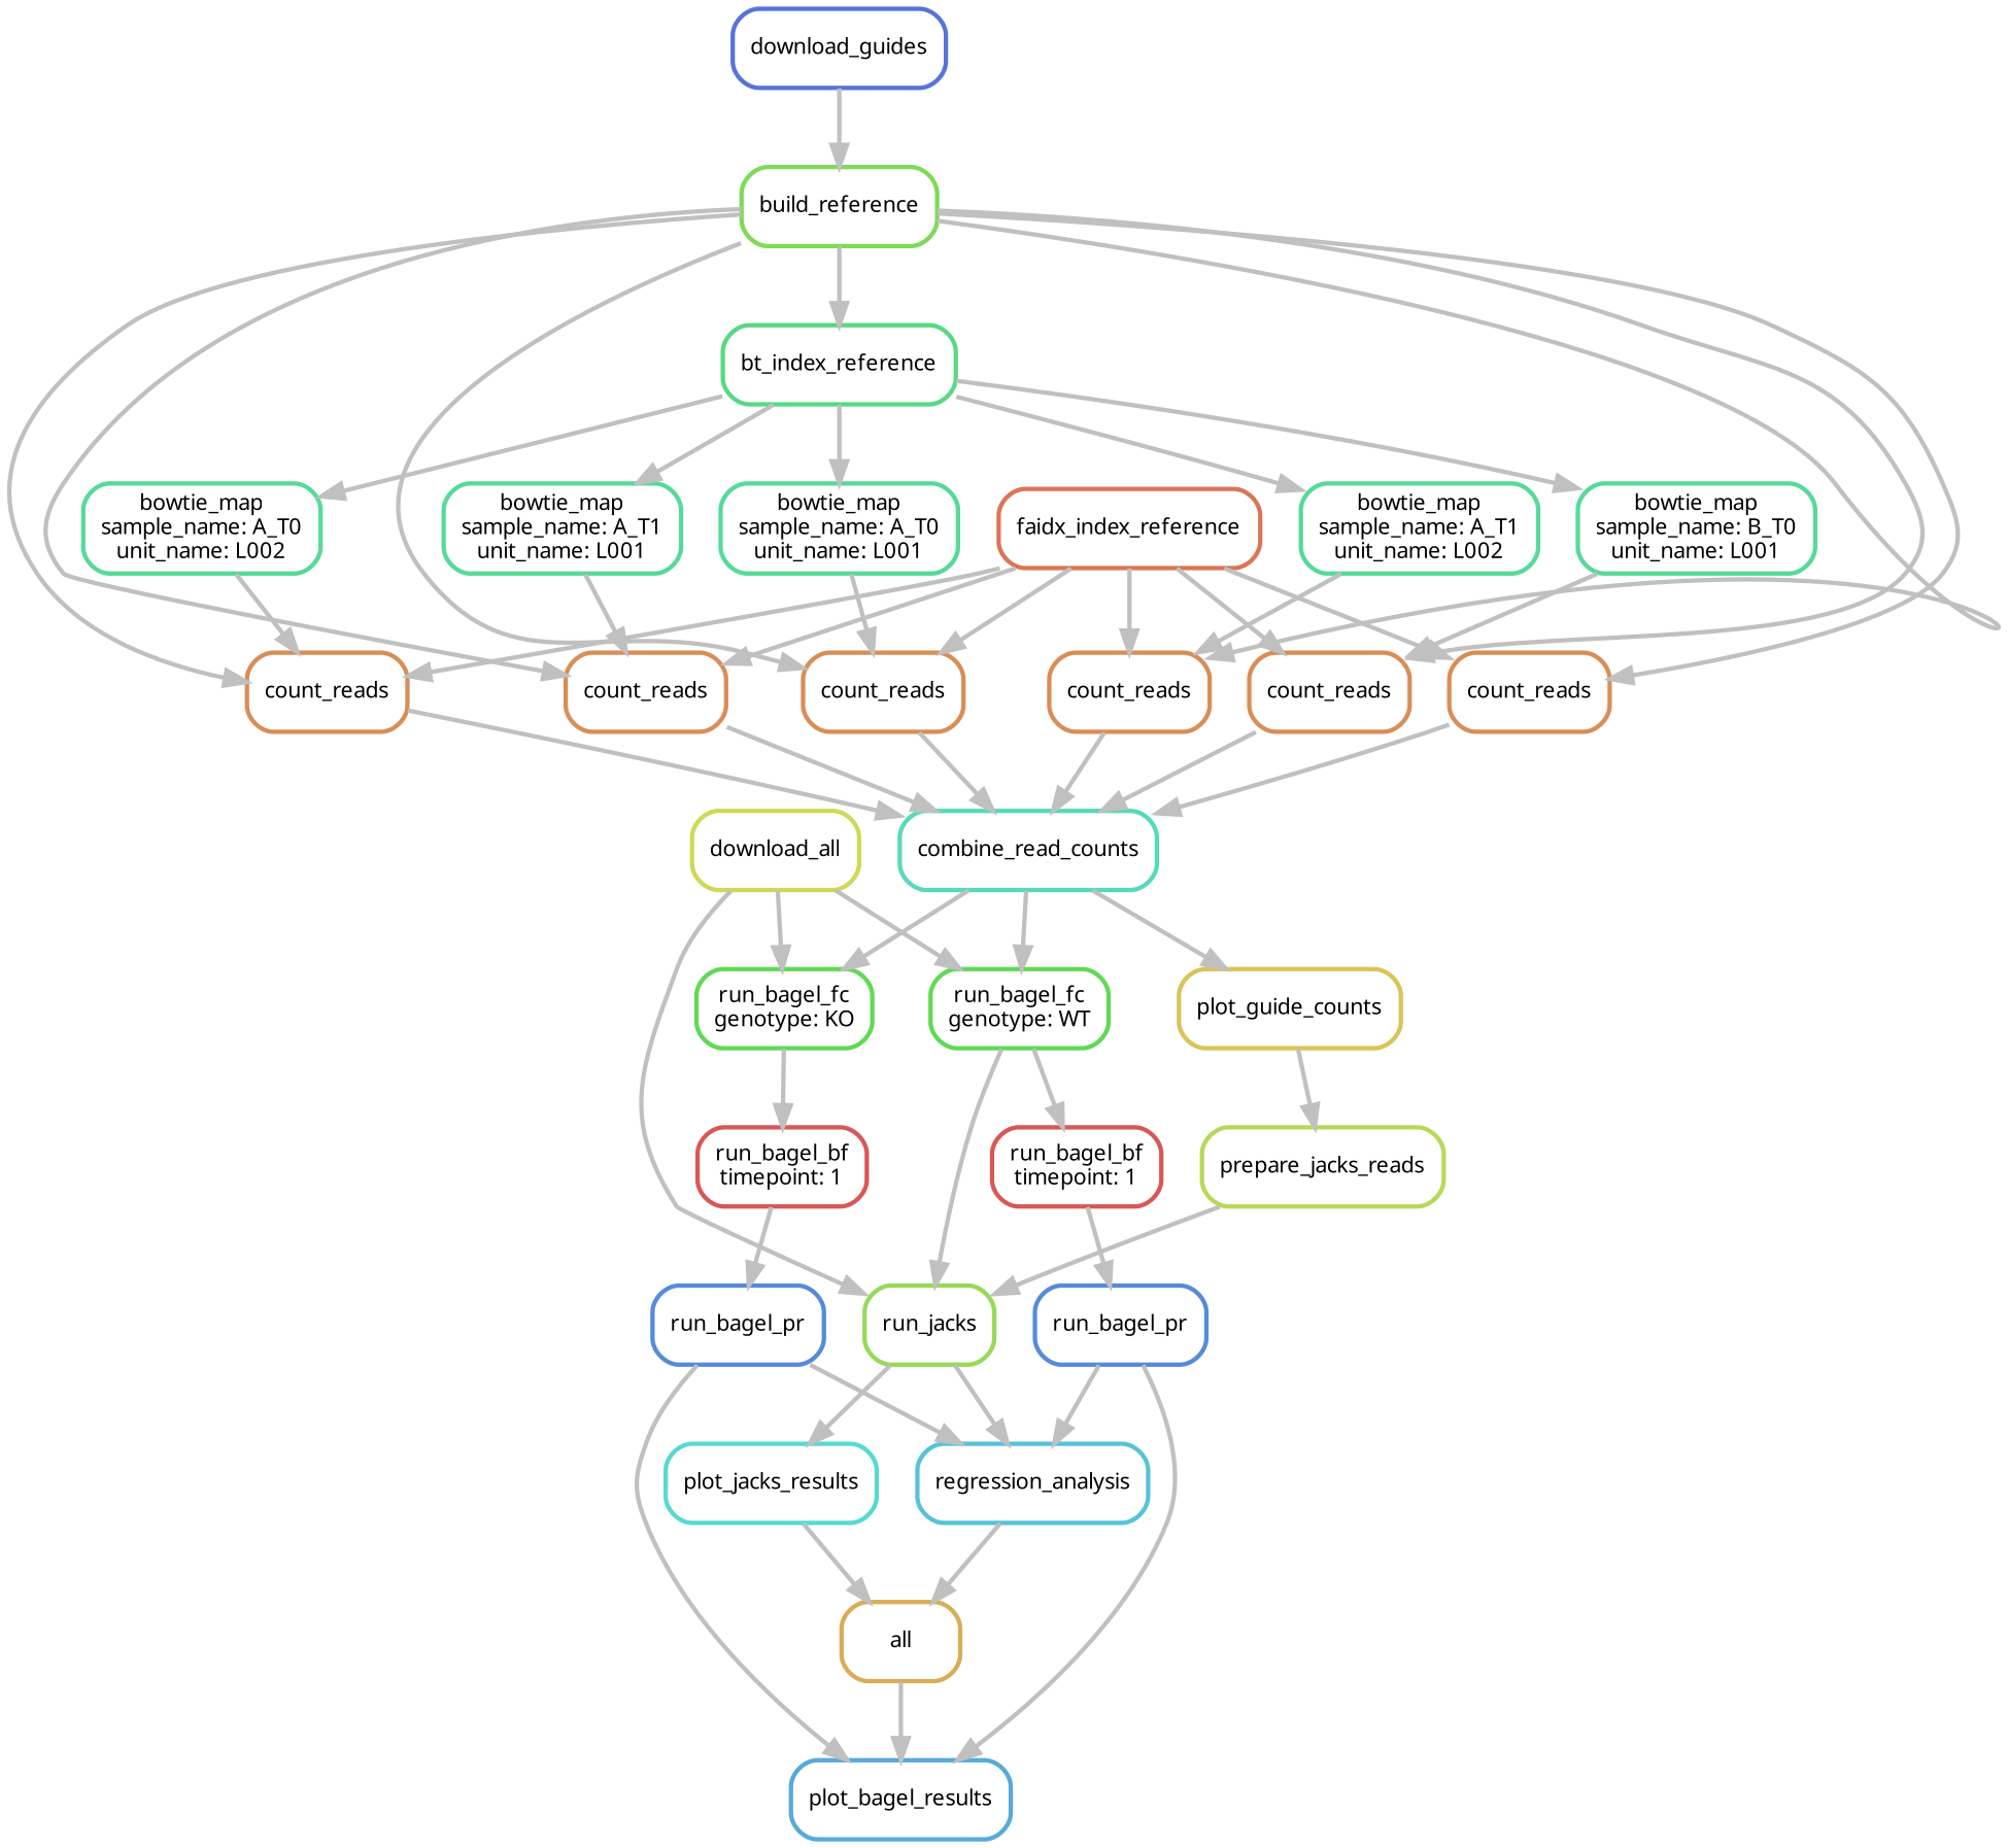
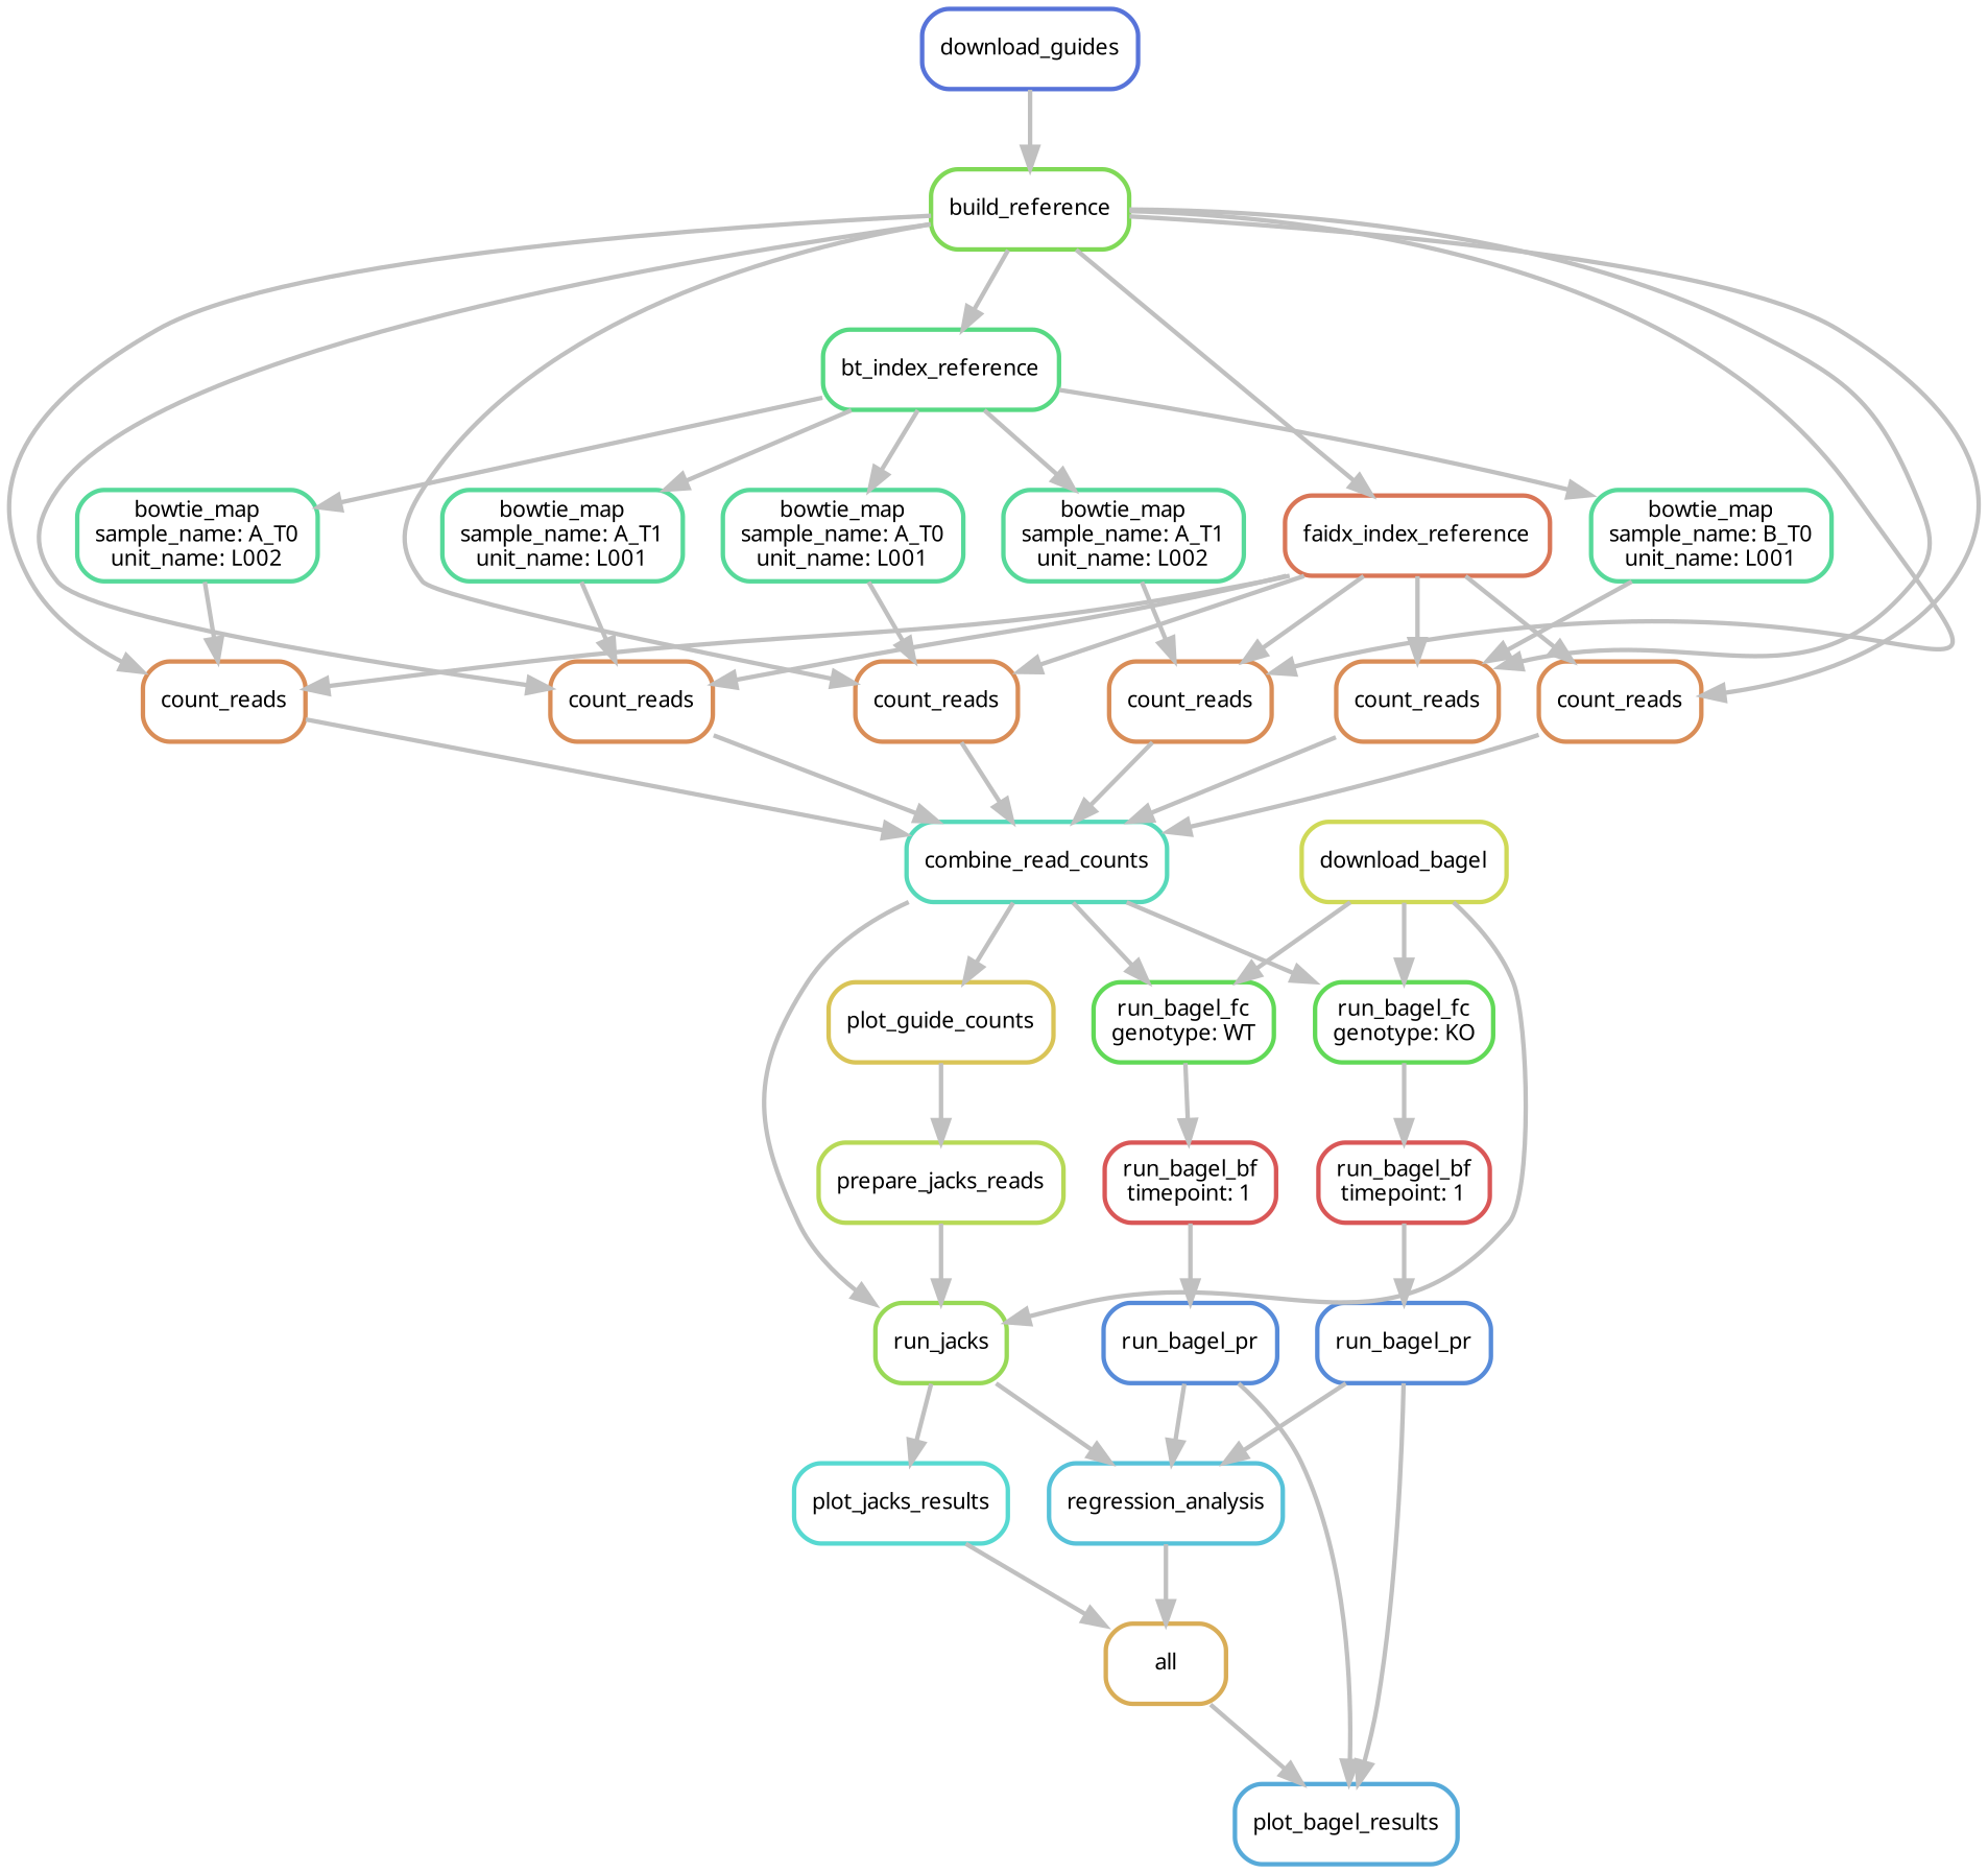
  digraph {
    bgcolor=white
    node [color="0.07 0.6 0.85" fontname=sans fontsize=10 penwidth=2 shape=box style=rounded]
    edge [color=grey penwidth=2]
    n1 [color="0.11 0.6 0.85" label=all]
    n2 [color="0.56 0.6 0.85" label=plot_bagel_results]
    n3 [color="0.60 0.6 0.85" label=run_bagel_pr]
    n4 [color="0.53 0.6 0.85" label=regression_analysis]
    n5 [color="0.00 0.6 0.85" label="run_bagel_bf\ntimepoint: 1"]
    n6 [color="0.32 0.6 0.85" label="run_bagel_fc\ngenotype: WT"]
    n7 [color="0.46 0.6 0.85" label=combine_read_counts]
    n8 [color="0.32 0.6 0.85" label="run_bagel_fc\ngenotype: KO"]
    n9 [color="0.25 0.6 0.85" label=run_jacks]
    n10 [color="0.14 0.6 0.85" label=plot_guide_counts]
    n11 [color="0.00 0.6 0.85" label="run_bagel_bf\ntimepoint: 1"]
    n12 [color="0.49 0.6 0.85" label=plot_jacks_results]
    n13 [color="0.21 0.6 0.85" label=prepare_jacks_reads]
    n14 [label=count_reads]
    n15 [color="0.42 0.6 0.85" label="bowtie_map\nsample_name: A_T0\nunit_name: L001"]
    n16 [color="0.39 0.6 0.85" label=bt_index_reference]
    n17 [color="0.42 0.6 0.85" label="bowtie_map\nsample_name: A_T0\nunit_name: L002"]
    n18 [color="0.42 0.6 0.85" label="bowtie_map\nsample_name: A_T1\nunit_name: L001"]
    n19 [color="0.42 0.6 0.85" label="bowtie_map\nsample_name: A_T1\nunit_name: L002"]
    n20 [color="0.42 0.6 0.85" label="bowtie_map\nsample_name: B_T0\nunit_name: L001"]
    n21 [label=count_reads]
    n22 [label=count_reads]
    n23 [label=count_reads]
    n24 [label=count_reads]
    n25 [color="0.28 0.6 0.85" label=build_reference]
    n26 [color="0.04 0.6 0.85" label=faidx_index_reference]
    n27 [label=count_reads]
    n28 [color="0.63 0.6 0.85" label=download_guides]
-   n29 [color="0.18 0.6 0.85" label=download_all]
+   n29 [color="0.18 0.6 0.85" label=download_bagel]
    n30 [color="0.60 0.6 0.85" label=run_bagel_pr]
    n1 -> n2
    n3 -> n2
    n3 -> n4
    n4 -> n1
    n5 -> n3
    n6 -> n5
    n7 -> n6
    n7 -> n8
-   n6 -> n9
+   n7 -> n9
    n7 -> n10
    n8 -> n11
    n9 -> n4
    n9 -> n12
    n10 -> n13
    n11 -> n30
    n12 -> n1
    n13 -> n9
    n14 -> n7
    n15 -> n14
    n16 -> n15
    n16 -> n17
    n16 -> n18
    n16 -> n19
    n16 -> n20
    n17 -> n21
    n18 -> n22
    n19 -> n23
    n20 -> n24
    n21 -> n7
    n22 -> n7
    n23 -> n7
    n24 -> n7
    n25 -> n14
    n25 -> n16
    n25 -> n21
    n25 -> n22
    n25 -> n23
    n25 -> n24
+   n25 -> n26
    n25 -> n27
    n26 -> n14
    n26 -> n21
    n26 -> n22
    n26 -> n23
    n26 -> n24
    n26 -> n27
    n27 -> n7
    n28 -> n25
    n29 -> n6
    n29 -> n8
    n29 -> n9
    n30 -> n2
    n30 -> n4
  }
